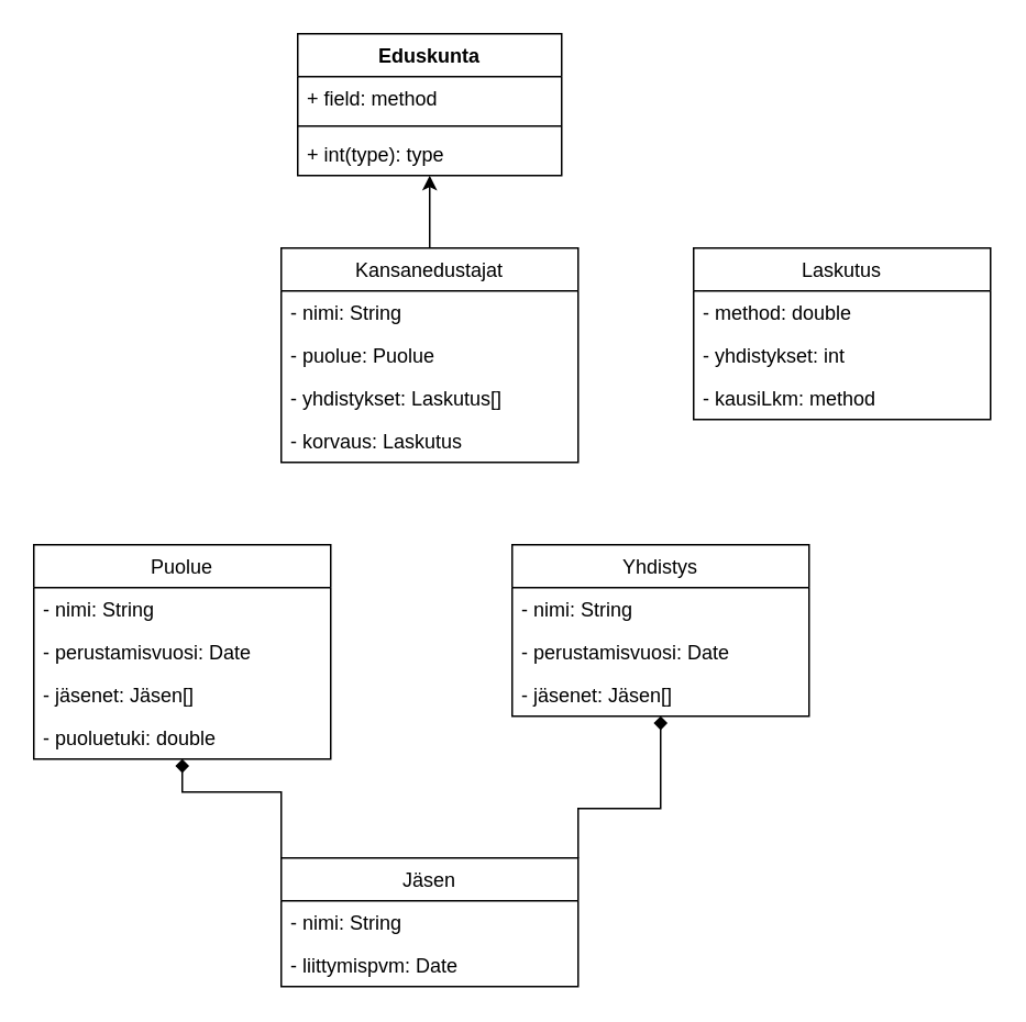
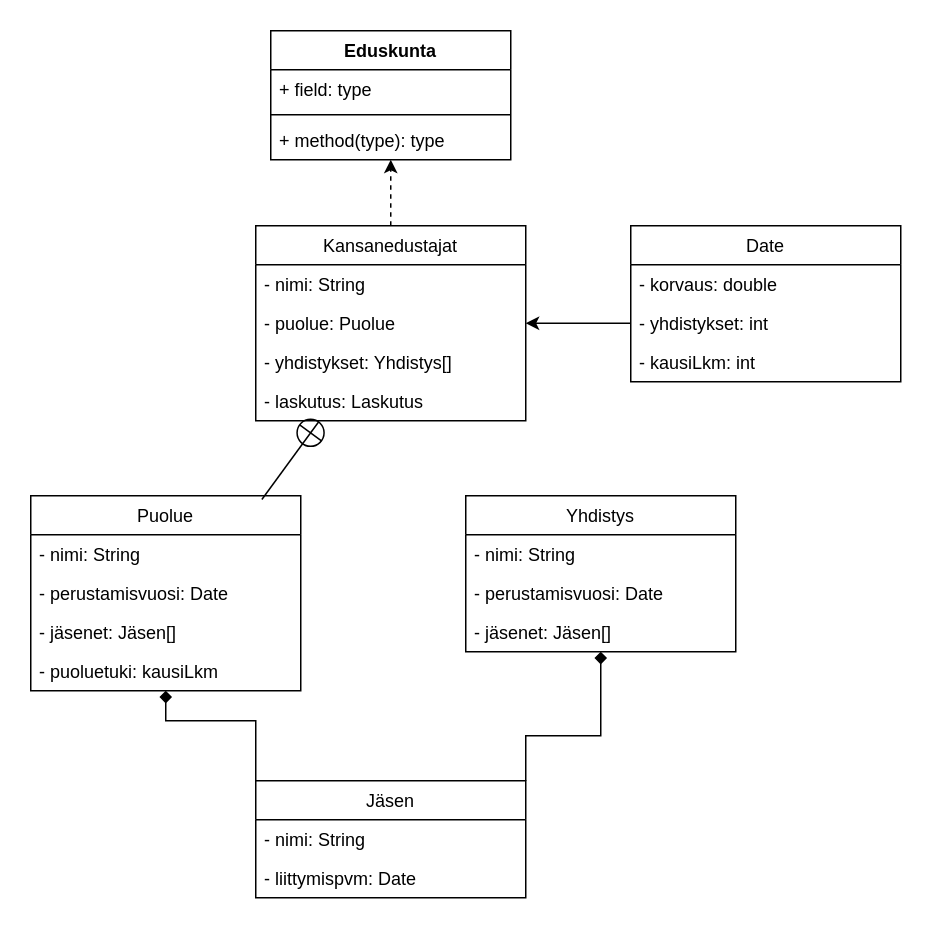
  <mxCell id="0" />
  <mxCell id="1" parent="0" />
  <mxCell id="2" value="Puolue" style="swimlane;fontStyle=0;childLayout=stackLayout;horizontal=1;startSize=26;fillColor=none;horizontalStack=0;resizeParent=1;resizeParentMax=0;resizeLast=0;collapsible=1;marginBottom=0;" vertex="1" parent="1"><mxGeometry x="20" y="330" width="180" height="130" as="geometry" /></mxCell>
  <mxCell id="3" value="- nimi: String" style="text;strokeColor=none;fillColor=none;align=left;verticalAlign=top;spacingLeft=4;spacingRight=4;overflow=hidden;rotatable=0;points=[[0,0.5],[1,0.5]];portConstraint=eastwest;" vertex="1" parent="2"><mxGeometry y="26" width="180" height="26" as="geometry" /></mxCell>
  <mxCell id="4" value="- perustamisvuosi: Date" style="text;strokeColor=none;fillColor=none;align=left;verticalAlign=top;spacingLeft=4;spacingRight=4;overflow=hidden;rotatable=0;points=[[0,0.5],[1,0.5]];portConstraint=eastwest;" vertex="1" parent="2"><mxGeometry y="52" width="180" height="26" as="geometry" /></mxCell>
  <mxCell id="5" value="- jäsenet: Jäsen[]" style="text;strokeColor=none;fillColor=none;align=left;verticalAlign=top;spacingLeft=4;spacingRight=4;overflow=hidden;rotatable=0;points=[[0,0.5],[1,0.5]];portConstraint=eastwest;" vertex="1" parent="2"><mxGeometry y="78" width="180" height="26" as="geometry" /></mxCell>
- <mxCell id="6" value="- puoluetuki: double" style="text;strokeColor=none;fillColor=none;align=left;verticalAlign=top;spacingLeft=4;spacingRight=4;overflow=hidden;rotatable=0;points=[[0,0.5],[1,0.5]];portConstraint=eastwest;" vertex="1" parent="2"><mxGeometry y="104" width="180" height="26" as="geometry" /></mxCell>
- <mxCell id="7" style="edgeStyle=orthogonalEdgeStyle;rounded=0;orthogonalLoop=1;jettySize=auto;html=1;exitX=0.5;exitY=0;exitDx=0;exitDy=0;" edge="1" parent="1" source="8" target="26"><mxGeometry relative="1" as="geometry" /></mxCell>
+ <mxCell id="6" value="- puoluetuki: kausiLkm" style="text;strokeColor=none;fillColor=none;align=left;verticalAlign=top;spacingLeft=4;spacingRight=4;overflow=hidden;rotatable=0;points=[[0,0.5],[1,0.5]];portConstraint=eastwest;" vertex="1" parent="2"><mxGeometry y="104" width="180" height="26" as="geometry" /></mxCell>
+ <mxCell id="7" style="edgeStyle=orthogonalEdgeStyle;rounded=0;orthogonalLoop=1;jettySize=auto;html=1;exitX=0.5;exitY=0;exitDx=0;exitDy=0;dashed=1;" edge="1" parent="1" source="8" target="26"><mxGeometry relative="1" as="geometry" /></mxCell>
  <mxCell id="8" value="Kansanedustajat" style="swimlane;fontStyle=0;childLayout=stackLayout;horizontal=1;startSize=26;fillColor=none;horizontalStack=0;resizeParent=1;resizeParentMax=0;resizeLast=0;collapsible=1;marginBottom=0;" vertex="1" parent="1"><mxGeometry x="170" y="150" width="180" height="130" as="geometry" /></mxCell>
  <mxCell id="9" value="- nimi: String" style="text;strokeColor=none;fillColor=none;align=left;verticalAlign=top;spacingLeft=4;spacingRight=4;overflow=hidden;rotatable=0;points=[[0,0.5],[1,0.5]];portConstraint=eastwest;" vertex="1" parent="8"><mxGeometry y="26" width="180" height="26" as="geometry" /></mxCell>
  <mxCell id="10" value="- puolue: Puolue" style="text;strokeColor=none;fillColor=none;align=left;verticalAlign=top;spacingLeft=4;spacingRight=4;overflow=hidden;rotatable=0;points=[[0,0.5],[1,0.5]];portConstraint=eastwest;" vertex="1" parent="8"><mxGeometry y="52" width="180" height="26" as="geometry" /></mxCell>
- <mxCell id="11" value="- yhdistykset: Laskutus[]" style="text;strokeColor=none;fillColor=none;align=left;verticalAlign=top;spacingLeft=4;spacingRight=4;overflow=hidden;rotatable=0;points=[[0,0.5],[1,0.5]];portConstraint=eastwest;" vertex="1" parent="8"><mxGeometry y="78" width="180" height="26" as="geometry" /></mxCell>
- <mxCell id="12" value="- korvaus: Laskutus" style="text;strokeColor=none;fillColor=none;align=left;verticalAlign=top;spacingLeft=4;spacingRight=4;overflow=hidden;rotatable=0;points=[[0,0.5],[1,0.5]];portConstraint=eastwest;" vertex="1" parent="8"><mxGeometry y="104" width="180" height="26" as="geometry" /></mxCell>
- <mxCell id="13" value="Laskutus" style="swimlane;fontStyle=0;childLayout=stackLayout;horizontal=1;startSize=26;fillColor=none;horizontalStack=0;resizeParent=1;resizeParentMax=0;resizeLast=0;collapsible=1;marginBottom=0;" vertex="1" parent="1"><mxGeometry x="420" y="150" width="180" height="104" as="geometry" /></mxCell>
- <mxCell id="14" value="- method: double" style="text;strokeColor=none;fillColor=none;align=left;verticalAlign=top;spacingLeft=4;spacingRight=4;overflow=hidden;rotatable=0;points=[[0,0.5],[1,0.5]];portConstraint=eastwest;" vertex="1" parent="13"><mxGeometry y="26" width="180" height="26" as="geometry" /></mxCell>
+ <mxCell id="11" value="- yhdistykset: Yhdistys[]" style="text;strokeColor=none;fillColor=none;align=left;verticalAlign=top;spacingLeft=4;spacingRight=4;overflow=hidden;rotatable=0;points=[[0,0.5],[1,0.5]];portConstraint=eastwest;" vertex="1" parent="8"><mxGeometry y="78" width="180" height="26" as="geometry" /></mxCell>
+ <mxCell id="12" value="- laskutus: Laskutus" style="text;strokeColor=none;fillColor=none;align=left;verticalAlign=top;spacingLeft=4;spacingRight=4;overflow=hidden;rotatable=0;points=[[0,0.5],[1,0.5]];portConstraint=eastwest;" vertex="1" parent="8"><mxGeometry y="104" width="180" height="26" as="geometry" /></mxCell>
+ <mxCell id="13" value="Date" style="swimlane;fontStyle=0;childLayout=stackLayout;horizontal=1;startSize=26;fillColor=none;horizontalStack=0;resizeParent=1;resizeParentMax=0;resizeLast=0;collapsible=1;marginBottom=0;" vertex="1" parent="1"><mxGeometry x="420" y="150" width="180" height="104" as="geometry" /></mxCell>
+ <mxCell id="14" value="- korvaus: double" style="text;strokeColor=none;fillColor=none;align=left;verticalAlign=top;spacingLeft=4;spacingRight=4;overflow=hidden;rotatable=0;points=[[0,0.5],[1,0.5]];portConstraint=eastwest;" vertex="1" parent="13"><mxGeometry y="26" width="180" height="26" as="geometry" /></mxCell>
  <mxCell id="15" value="- yhdistykset: int" style="text;strokeColor=none;fillColor=none;align=left;verticalAlign=top;spacingLeft=4;spacingRight=4;overflow=hidden;rotatable=0;points=[[0,0.5],[1,0.5]];portConstraint=eastwest;" vertex="1" parent="13"><mxGeometry y="52" width="180" height="26" as="geometry" /></mxCell>
- <mxCell id="16" value="- kausiLkm: method" style="text;strokeColor=none;fillColor=none;align=left;verticalAlign=top;spacingLeft=4;spacingRight=4;overflow=hidden;rotatable=0;points=[[0,0.5],[1,0.5]];portConstraint=eastwest;" vertex="1" parent="13"><mxGeometry y="78" width="180" height="26" as="geometry" /></mxCell>
+ <mxCell id="16" value="- kausiLkm: int" style="text;strokeColor=none;fillColor=none;align=left;verticalAlign=top;spacingLeft=4;spacingRight=4;overflow=hidden;rotatable=0;points=[[0,0.5],[1,0.5]];portConstraint=eastwest;" vertex="1" parent="13"><mxGeometry y="78" width="180" height="26" as="geometry" /></mxCell>
  <mxCell id="17" value="Yhdistys" style="swimlane;fontStyle=0;childLayout=stackLayout;horizontal=1;startSize=26;fillColor=none;horizontalStack=0;resizeParent=1;resizeParentMax=0;resizeLast=0;collapsible=1;marginBottom=0;" vertex="1" parent="1"><mxGeometry x="310" y="330" width="180" height="104" as="geometry" /></mxCell>
  <mxCell id="18" value="- nimi: String" style="text;strokeColor=none;fillColor=none;align=left;verticalAlign=top;spacingLeft=4;spacingRight=4;overflow=hidden;rotatable=0;points=[[0,0.5],[1,0.5]];portConstraint=eastwest;" vertex="1" parent="17"><mxGeometry y="26" width="180" height="26" as="geometry" /></mxCell>
  <mxCell id="19" value="- perustamisvuosi: Date" style="text;strokeColor=none;fillColor=none;align=left;verticalAlign=top;spacingLeft=4;spacingRight=4;overflow=hidden;rotatable=0;points=[[0,0.5],[1,0.5]];portConstraint=eastwest;" vertex="1" parent="17"><mxGeometry y="52" width="180" height="26" as="geometry" /></mxCell>
  <mxCell id="20" value="- jäsenet: Jäsen[]" style="text;strokeColor=none;fillColor=none;align=left;verticalAlign=top;spacingLeft=4;spacingRight=4;overflow=hidden;rotatable=0;points=[[0,0.5],[1,0.5]];portConstraint=eastwest;" vertex="1" parent="17"><mxGeometry y="78" width="180" height="26" as="geometry" /></mxCell>
  <mxCell id="21" style="edgeStyle=orthogonalEdgeStyle;rounded=0;orthogonalLoop=1;jettySize=auto;html=1;exitX=1;exitY=0;exitDx=0;exitDy=0;endArrow=diamond;" edge="1" parent="1" source="23" target="17"><mxGeometry relative="1" as="geometry"><mxPoint x="350" y="440" as="targetPoint" /><Array as="points"><mxPoint x="350" y="490" /><mxPoint x="400" y="490" /></Array></mxGeometry></mxCell>
  <mxCell id="22" style="edgeStyle=orthogonalEdgeStyle;rounded=0;orthogonalLoop=1;jettySize=auto;html=1;exitX=0;exitY=0;exitDx=0;exitDy=0;endArrow=diamond;" edge="1" parent="1" source="23" target="2"><mxGeometry relative="1" as="geometry"><mxPoint x="170" y="440" as="targetPoint" /><Array as="points"><mxPoint x="170" y="480" /><mxPoint x="110" y="480" /></Array></mxGeometry></mxCell>
  <mxCell id="23" value="Jäsen" style="swimlane;fontStyle=0;childLayout=stackLayout;horizontal=1;startSize=26;fillColor=none;horizontalStack=0;resizeParent=1;resizeParentMax=0;resizeLast=0;collapsible=1;marginBottom=0;" vertex="1" parent="1"><mxGeometry x="170" y="520" width="180" height="78" as="geometry" /></mxCell>
  <mxCell id="24" value="- nimi: String" style="text;strokeColor=none;fillColor=none;align=left;verticalAlign=top;spacingLeft=4;spacingRight=4;overflow=hidden;rotatable=0;points=[[0,0.5],[1,0.5]];portConstraint=eastwest;" vertex="1" parent="23"><mxGeometry y="26" width="180" height="26" as="geometry" /></mxCell>
  <mxCell id="25" value="- liittymispvm: Date" style="text;strokeColor=none;fillColor=none;align=left;verticalAlign=top;spacingLeft=4;spacingRight=4;overflow=hidden;rotatable=0;points=[[0,0.5],[1,0.5]];portConstraint=eastwest;" vertex="1" parent="23"><mxGeometry y="52" width="180" height="26" as="geometry" /></mxCell>
  <mxCell id="26" value="Eduskunta" style="swimlane;fontStyle=1;align=center;verticalAlign=top;childLayout=stackLayout;horizontal=1;startSize=26;horizontalStack=0;resizeParent=1;resizeParentMax=0;resizeLast=0;collapsible=1;marginBottom=0;" vertex="1" parent="1"><mxGeometry x="180" y="20" width="160" height="86" as="geometry" /></mxCell>
- <mxCell id="27" value="+ field: method" style="text;strokeColor=none;fillColor=none;align=left;verticalAlign=top;spacingLeft=4;spacingRight=4;overflow=hidden;rotatable=0;points=[[0,0.5],[1,0.5]];portConstraint=eastwest;" vertex="1" parent="26"><mxGeometry y="26" width="160" height="26" as="geometry" /></mxCell>
+ <mxCell id="27" value="+ field: type" style="text;strokeColor=none;fillColor=none;align=left;verticalAlign=top;spacingLeft=4;spacingRight=4;overflow=hidden;rotatable=0;points=[[0,0.5],[1,0.5]];portConstraint=eastwest;" vertex="1" parent="26"><mxGeometry y="26" width="160" height="26" as="geometry" /></mxCell>
  <mxCell id="28" value="" style="line;strokeWidth=1;fillColor=none;align=left;verticalAlign=middle;spacingTop=-1;spacingLeft=3;spacingRight=3;rotatable=0;labelPosition=right;points=[];portConstraint=eastwest;strokeColor=inherit;" vertex="1" parent="26"><mxGeometry y="52" width="160" height="8" as="geometry" /></mxCell>
- <mxCell id="29" value="+ int(type): type" style="text;strokeColor=none;fillColor=none;align=left;verticalAlign=top;spacingLeft=4;spacingRight=4;overflow=hidden;rotatable=0;points=[[0,0.5],[1,0.5]];portConstraint=eastwest;" vertex="1" parent="26"><mxGeometry y="60" width="160" height="26" as="geometry" /></mxCell>
+ <mxCell id="29" value="+ method(type): type" style="text;strokeColor=none;fillColor=none;align=left;verticalAlign=top;spacingLeft=4;spacingRight=4;overflow=hidden;rotatable=0;points=[[0,0.5],[1,0.5]];portConstraint=eastwest;" vertex="1" parent="26"><mxGeometry y="60" width="160" height="26" as="geometry" /></mxCell>
+ <mxCell id="30" style="edgeStyle=orthogonalEdgeStyle;rounded=0;orthogonalLoop=1;jettySize=auto;html=1;exitX=0;exitY=0.5;exitDx=0;exitDy=0;entryX=1;entryY=0.5;entryDx=0;entryDy=0;" edge="1" parent="1" source="15" target="10"><mxGeometry relative="1" as="geometry" /></mxCell>
+ <mxCell id="31" value="" style="endArrow=circlePlus;startArrow=none;endFill=0;startFill=0;endSize=8;html=1;labelBackgroundColor=none;rounded=0;exitX=0.856;exitY=0.019;exitDx=0;exitDy=0;exitPerimeter=0;" edge="1" parent="1" source="2" target="8"><mxGeometry width="160" relative="1" as="geometry"><mxPoint x="200" y="300" as="sourcePoint" /><mxPoint x="360" y="300" as="targetPoint" /></mxGeometry></mxCell>
